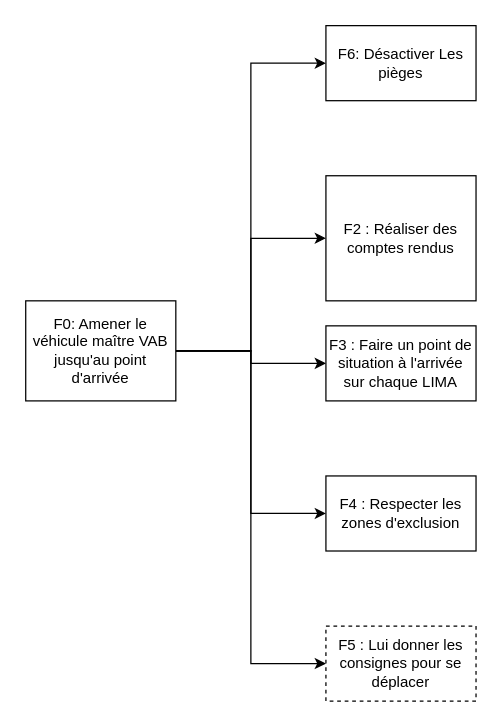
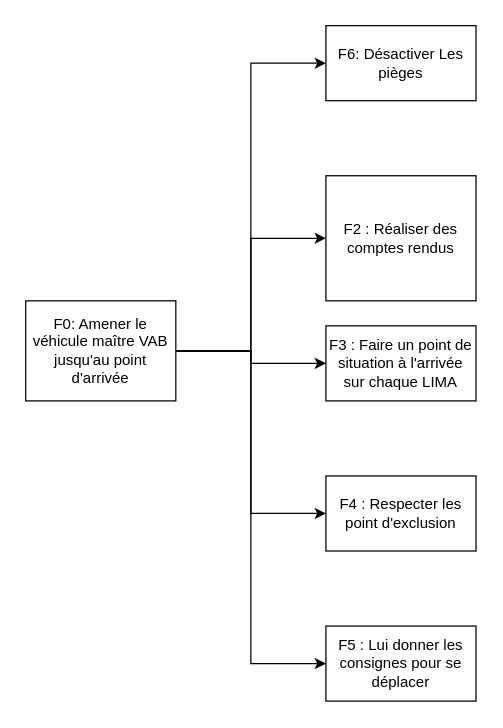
  <mxCell id="0" />
  <mxCell id="1" parent="0" />
  <mxCell id="2" style="edgeStyle=orthogonalEdgeStyle;rounded=0;orthogonalLoop=1;jettySize=auto;html=1;exitX=1;exitY=0.5;exitDx=0;exitDy=0;entryX=0;entryY=0.5;entryDx=0;entryDy=0;" edge="1" parent="1" source="7" target="8"><mxGeometry relative="1" as="geometry" /></mxCell>
  <mxCell id="3" style="edgeStyle=orthogonalEdgeStyle;rounded=0;orthogonalLoop=1;jettySize=auto;html=1;exitX=1;exitY=0.5;exitDx=0;exitDy=0;entryX=0;entryY=0.5;entryDx=0;entryDy=0;" edge="1" parent="1" source="7" target="9"><mxGeometry relative="1" as="geometry" /></mxCell>
  <mxCell id="4" style="edgeStyle=orthogonalEdgeStyle;rounded=0;orthogonalLoop=1;jettySize=auto;html=1;exitX=1;exitY=0.5;exitDx=0;exitDy=0;entryX=0;entryY=0.5;entryDx=0;entryDy=0;" edge="1" parent="1" source="7" target="10"><mxGeometry relative="1" as="geometry" /></mxCell>
  <mxCell id="5" style="edgeStyle=orthogonalEdgeStyle;rounded=0;orthogonalLoop=1;jettySize=auto;html=1;exitX=1;exitY=0.5;exitDx=0;exitDy=0;entryX=0;entryY=0.5;entryDx=0;entryDy=0;" edge="1" parent="1" source="7" target="11"><mxGeometry relative="1" as="geometry" /></mxCell>
  <mxCell id="6" style="edgeStyle=orthogonalEdgeStyle;rounded=0;orthogonalLoop=1;jettySize=auto;html=1;exitX=1;exitY=0.5;exitDx=0;exitDy=0;entryX=0;entryY=0.5;entryDx=0;entryDy=0;" edge="1" parent="1" source="7" target="12"><mxGeometry relative="1" as="geometry" /></mxCell>
  <mxCell id="7" value="F0: Amener le véhicule maître VAB jusqu'au point d'arrivée" style="rounded=0;whiteSpace=wrap;html=1;" vertex="1" parent="1"><mxGeometry x="20" y="240" width="120" height="80" as="geometry" /></mxCell>
  <mxCell id="8" value="F6: Désactiver Les pièges" style="rounded=0;whiteSpace=wrap;html=1;" vertex="1" parent="1"><mxGeometry x="260" y="20" width="120" height="60" as="geometry" /></mxCell>
  <mxCell id="9" value="F2 : Réaliser des comptes rendus" style="rounded=0;whiteSpace=wrap;html=1;" vertex="1" parent="1"><mxGeometry x="260" y="140" width="120" height="100" as="geometry" /></mxCell>
  <mxCell id="10" value="F3 : Faire un point de situation à l'arrivée sur chaque LIMA" style="rounded=0;whiteSpace=wrap;html=1;" vertex="1" parent="1"><mxGeometry x="260" y="260" width="120" height="60" as="geometry" /></mxCell>
- <mxCell id="11" value="F4 : Respecter les zones d'exclusion" style="rounded=0;whiteSpace=wrap;html=1;" vertex="1" parent="1"><mxGeometry x="260" y="380" width="120" height="60" as="geometry" /></mxCell>
- <mxCell id="12" value="F5 : Lui donner les consignes pour se déplacer" style="rounded=0;whiteSpace=wrap;html=1;dashed=1;" vertex="1" parent="1"><mxGeometry x="260" y="500" width="120" height="60" as="geometry" /></mxCell>
+ <mxCell id="11" value="F4 : Respecter les point d'exclusion" style="rounded=0;whiteSpace=wrap;html=1;" vertex="1" parent="1"><mxGeometry x="260" y="380" width="120" height="60" as="geometry" /></mxCell>
+ <mxCell id="12" value="F5 : Lui donner les consignes pour se déplacer" style="rounded=0;whiteSpace=wrap;html=1;" vertex="1" parent="1"><mxGeometry x="260" y="500" width="120" height="60" as="geometry" /></mxCell>
